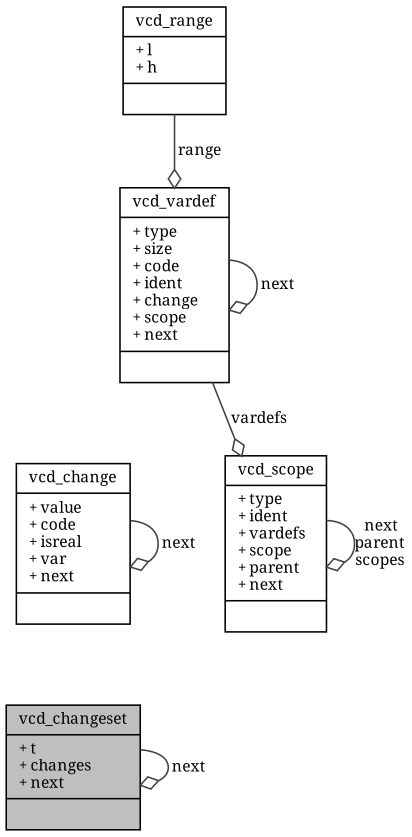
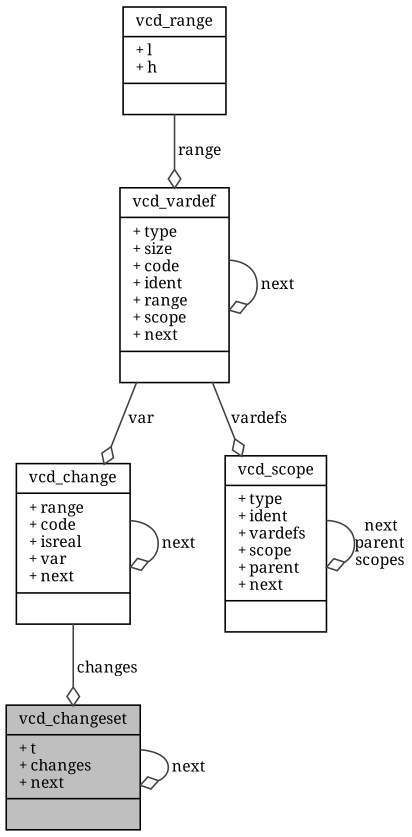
  digraph {
    fontname="Noto Serif"
    node [color=black fillcolor=white fontname="Noto Serif" fontsize=10 shape=record style=filled]
    edge [arrowhead=odiamond color=grey25 fontname="Noto Serif" fontsize=10 labelfontname=Helvetica labelfontsize=10 style=solid]
    n1 [fillcolor=grey75 fontcolor=black height=0.2 label="{vcd_changeset\n|+ t\l+ changes\l+ next\l|}" width=0.4]
-   n2 [height=0.2 label="{vcd_change\n|+ value\l+ code\l+ isreal\l+ var\l+ next\l|}" width=0.4]
-   n3 [height=0.2 label="{vcd_vardef\n|+ type\l+ size\l+ code\l+ ident\l+ change\l+ scope\l+ next\l|}" width=0.4]
+   n2 [height=0.2 label="{vcd_change\n|+ range\l+ code\l+ isreal\l+ var\l+ next\l|}" width=0.4]
+   n3 [height=0.2 label="{vcd_vardef\n|+ type\l+ size\l+ code\l+ ident\l+ range\l+ scope\l+ next\l|}" width=0.4]
    n4 [height=0.2 label="{vcd_scope\n|+ type\l+ ident\l+ vardefs\l+ scope\l+ parent\l+ next\l|}" width=0.4]
    n5 [height=0.2 label="{vcd_range\n|+ l\l+ h\l|}" width=0.4]
    n1 -> n1 [label=" next"]
+   n2 -> n1 [label=" changes"]
    n2 -> n2 [label=" next"]
+   n3 -> n2 [label=" var"]
    n3 -> n3 [label=" next"]
    n3 -> n4 [label=" vardefs"]
    n4 -> n4 [label=" next\nparent\nscopes"]
    n5 -> n3 [label=" range"]
  }
